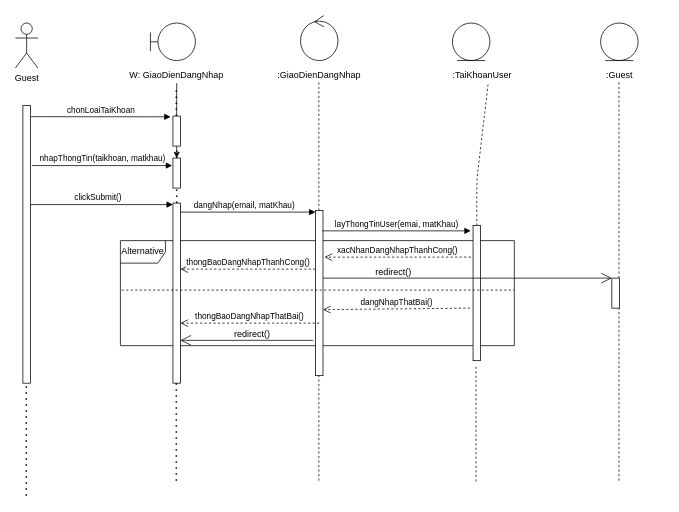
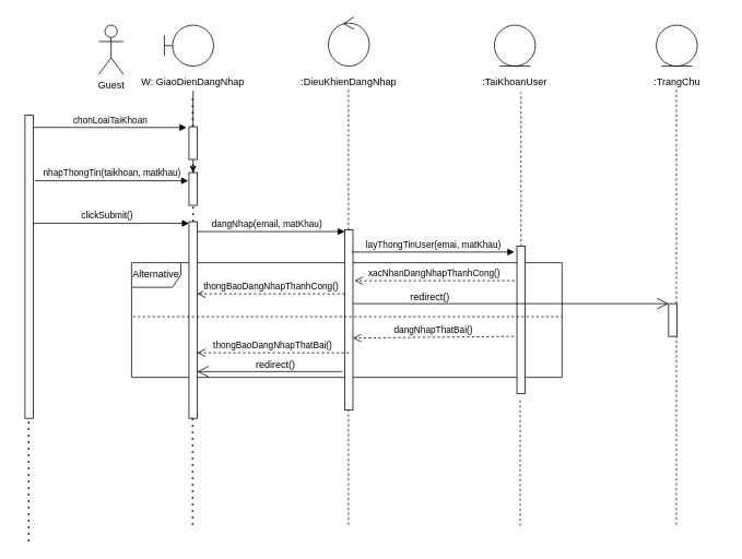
  <mxCell id="0" />
  <mxCell id="1" parent="0" />
  <mxCell id="2" value="Alternative" style="shape=umlFrame;whiteSpace=wrap;html=1;" parent="1" vertex="1"><mxGeometry x="160" y="320" width="525" height="140" as="geometry" /></mxCell>
  <mxCell id="3" value="" style="endArrow=none;dashed=1;html=1;" parent="1" edge="1"><mxGeometry width="50" height="50" relative="1" as="geometry"><mxPoint x="424.5" y="640" as="sourcePoint" /><mxPoint x="424.5" y="109" as="targetPoint" /></mxGeometry></mxCell>
- <mxCell id="4" value="Guest" style="shape=umlActor;verticalLabelPosition=bottom;verticalAlign=top;html=1;outlineConnect=0;" parent="1" vertex="1"><mxGeometry x="20" y="30" width="30" height="60" as="geometry" /></mxCell>
+ <mxCell id="4" value="Guest" style="shape=umlActor;verticalLabelPosition=bottom;verticalAlign=top;html=1;outlineConnect=0;" parent="1" vertex="1"><mxGeometry x="120" y="30" width="30" height="60" as="geometry" /></mxCell>
  <mxCell id="5" value="" style="shape=umlBoundary;whiteSpace=wrap;html=1;" parent="1" vertex="1"><mxGeometry x="200" y="30" width="60" height="50" as="geometry" /></mxCell>
  <mxCell id="6" value="" style="ellipse;shape=umlControl;whiteSpace=wrap;html=1;" parent="1" vertex="1"><mxGeometry x="400" y="20" width="50" height="60" as="geometry" /></mxCell>
  <mxCell id="7" value="" style="ellipse;shape=umlEntity;whiteSpace=wrap;html=1;" parent="1" vertex="1"><mxGeometry x="800" y="30" width="50" height="50" as="geometry" /></mxCell>
  <mxCell id="8" value="" style="endArrow=none;dashed=1;html=1;dashPattern=1 3;strokeWidth=2;" parent="1" source="15" edge="1"><mxGeometry width="50" height="50" relative="1" as="geometry"><mxPoint x="34.5" y="660" as="sourcePoint" /><mxPoint x="34.5" y="140" as="targetPoint" /></mxGeometry></mxCell>
  <mxCell id="9" value="" style="edgeStyle=orthogonalEdgeStyle;rounded=0;orthogonalLoop=1;jettySize=auto;html=1;" edge="1" parent="1" source="10" target="23"><mxGeometry relative="1" as="geometry" /></mxCell>
  <mxCell id="10" value="W: GiaoDienDangNhap" style="text;html=1;strokeColor=none;fillColor=none;align=center;verticalAlign=middle;whiteSpace=wrap;rounded=0;" parent="1" vertex="1"><mxGeometry x="170" y="90" width="130" height="20" as="geometry" /></mxCell>
- <mxCell id="11" value=":GiaoDienDangNhap" style="text;html=1;strokeColor=none;fillColor=none;align=center;verticalAlign=middle;whiteSpace=wrap;rounded=0;" parent="1" vertex="1"><mxGeometry x="360" y="90" width="130" height="20" as="geometry" /></mxCell>
- <mxCell id="12" value=":TaiKhoanUser" style="text;html=1;strokeColor=none;fillColor=none;align=center;verticalAlign=middle;whiteSpace=wrap;rounded=0;" parent="1" vertex="1"><mxGeometry x="585" y="90" width="115" height="20" as="geometry" /></mxCell>
- <mxCell id="13" value=":Guest" style="text;html=1;strokeColor=none;fillColor=none;align=center;verticalAlign=middle;whiteSpace=wrap;rounded=0;" parent="1" vertex="1"><mxGeometry x="767.5" y="90" width="115" height="20" as="geometry" /></mxCell>
+ <mxCell id="11" value=":DieuKhienDangNhap" style="text;html=1;strokeColor=none;fillColor=none;align=center;verticalAlign=middle;whiteSpace=wrap;rounded=0;" parent="1" vertex="1"><mxGeometry x="360" y="90" width="130" height="20" as="geometry" /></mxCell>
+ <mxCell id="12" value=":TaiKhoanUser" style="text;html=1;strokeColor=none;fillColor=none;align=center;verticalAlign=middle;whiteSpace=wrap;rounded=0;" parent="1" vertex="1"><mxGeometry x="570" y="90" width="115" height="20" as="geometry" /></mxCell>
+ <mxCell id="13" value=":TrangChu" style="text;html=1;strokeColor=none;fillColor=none;align=center;verticalAlign=middle;whiteSpace=wrap;rounded=0;" parent="1" vertex="1"><mxGeometry x="767.5" y="90" width="115" height="20" as="geometry" /></mxCell>
  <mxCell id="14" value="" style="html=1;verticalAlign=bottom;endArrow=block;" parent="1" edge="1"><mxGeometry width="80" relative="1" as="geometry"><mxPoint x="240" y="222" as="sourcePoint" /><mxPoint x="240" y="222" as="targetPoint" /></mxGeometry></mxCell>
  <mxCell id="15" value="" style="html=1;points=[];perimeter=orthogonalPerimeter;" parent="1" vertex="1"><mxGeometry x="30" y="140" width="10" height="370" as="geometry" /></mxCell>
  <mxCell id="16" value="" style="endArrow=none;dashed=1;html=1;dashPattern=1 3;strokeWidth=2;" parent="1" target="15" edge="1"><mxGeometry width="50" height="50" relative="1" as="geometry"><mxPoint x="34.5" y="660" as="sourcePoint" /><mxPoint x="34.5" y="140" as="targetPoint" /></mxGeometry></mxCell>
  <mxCell id="17" value="nhapThongTin(taikhoan, matkhau)" style="html=1;verticalAlign=bottom;endArrow=block;" parent="1" edge="1"><mxGeometry width="80" relative="1" as="geometry"><mxPoint x="42" y="220" as="sourcePoint" /><mxPoint x="229" y="220" as="targetPoint" /></mxGeometry></mxCell>
  <mxCell id="18" value="clickSubmit()" style="html=1;verticalAlign=bottom;endArrow=block;" parent="1" edge="1"><mxGeometry x="-0.053" width="80" relative="1" as="geometry"><mxPoint x="40" y="272" as="sourcePoint" /><mxPoint x="230" y="272" as="targetPoint" /><mxPoint as="offset" /></mxGeometry></mxCell>
  <mxCell id="19" value="chonLoaiTaiKhoan" style="html=1;verticalAlign=bottom;endArrow=block;exitX=1.1;exitY=0.04;exitDx=0;exitDy=0;exitPerimeter=0;entryX=-0.3;entryY=0.025;entryDx=0;entryDy=0;entryPerimeter=0;" parent="1" source="15" target="21" edge="1"><mxGeometry width="80" relative="1" as="geometry"><mxPoint x="90" y="160" as="sourcePoint" /><mxPoint x="230" y="160" as="targetPoint" /></mxGeometry></mxCell>
  <mxCell id="20" value="" style="endArrow=none;dashed=1;html=1;dashPattern=1 3;strokeWidth=2;" parent="1" source="21" edge="1"><mxGeometry width="50" height="50" relative="1" as="geometry"><mxPoint x="234.5" y="640" as="sourcePoint" /><mxPoint x="234.5" y="120" as="targetPoint" /></mxGeometry></mxCell>
  <mxCell id="21" value="" style="html=1;points=[];perimeter=orthogonalPerimeter;" parent="1" vertex="1"><mxGeometry x="230" y="154" width="10" height="40" as="geometry" /></mxCell>
  <mxCell id="22" value="" style="endArrow=none;dashed=1;html=1;dashPattern=1 3;strokeWidth=2;" parent="1" source="23" target="21" edge="1"><mxGeometry width="50" height="50" relative="1" as="geometry"><mxPoint x="234.5" y="640" as="sourcePoint" /><mxPoint x="234.5" y="120" as="targetPoint" /></mxGeometry></mxCell>
  <mxCell id="23" value="" style="html=1;points=[];perimeter=orthogonalPerimeter;" parent="1" vertex="1"><mxGeometry x="230" y="210" width="10" height="40" as="geometry" /></mxCell>
  <mxCell id="24" value="" style="endArrow=none;dashed=1;html=1;dashPattern=1 3;strokeWidth=2;" parent="1" source="25" target="23" edge="1"><mxGeometry width="50" height="50" relative="1" as="geometry"><mxPoint x="234.5" y="640" as="sourcePoint" /><mxPoint x="234.5" y="200" as="targetPoint" /></mxGeometry></mxCell>
  <mxCell id="25" value="" style="html=1;points=[];perimeter=orthogonalPerimeter;" parent="1" vertex="1"><mxGeometry x="230" y="270" width="10" height="240" as="geometry" /></mxCell>
  <mxCell id="26" value="" style="endArrow=none;dashed=1;html=1;dashPattern=1 3;strokeWidth=2;" parent="1" target="25" edge="1"><mxGeometry width="50" height="50" relative="1" as="geometry"><mxPoint x="234.5" y="640" as="sourcePoint" /><mxPoint x="234.5" y="250" as="targetPoint" /></mxGeometry></mxCell>
  <mxCell id="27" value="dangNhap(email, matKhau)" style="html=1;verticalAlign=bottom;endArrow=block;" parent="1" edge="1"><mxGeometry x="-0.053" width="80" relative="1" as="geometry"><mxPoint x="240" y="282" as="sourcePoint" /><mxPoint x="420" y="282" as="targetPoint" /><mxPoint as="offset" /></mxGeometry></mxCell>
  <mxCell id="28" value="" style="html=1;points=[];perimeter=orthogonalPerimeter;" parent="1" vertex="1"><mxGeometry x="420" y="280" width="10" height="220" as="geometry" /></mxCell>
  <mxCell id="29" value="" style="endArrow=none;dashed=1;html=1;entryX=0.565;entryY=1.1;entryDx=0;entryDy=0;entryPerimeter=0;" parent="1" source="33" target="12" edge="1"><mxGeometry width="50" height="50" relative="1" as="geometry"><mxPoint x="640" y="641" as="sourcePoint" /><mxPoint x="630" y="100" as="targetPoint" /><Array as="points"><mxPoint x="635" y="240" /></Array></mxGeometry></mxCell>
  <mxCell id="30" value="" style="endArrow=none;dashed=1;html=1;" parent="1" edge="1"><mxGeometry width="50" height="50" relative="1" as="geometry"><mxPoint x="824.5" y="640" as="sourcePoint" /><mxPoint x="824.5" y="109" as="targetPoint" /></mxGeometry></mxCell>
  <mxCell id="31" value="layThongTinUser(emai, matKhau)" style="html=1;verticalAlign=bottom;endArrow=block;" parent="1" edge="1"><mxGeometry relative="1" as="geometry"><mxPoint x="429" y="307" as="sourcePoint" /><mxPoint x="627" y="307" as="targetPoint" /></mxGeometry></mxCell>
  <mxCell id="32" value="xacNhanDangNhapThanhCong()" style="html=1;verticalAlign=bottom;endArrow=open;dashed=1;endSize=8;exitX=-0.3;exitY=0.233;exitDx=0;exitDy=0;exitPerimeter=0;entryX=1.2;entryY=0.282;entryDx=0;entryDy=0;entryPerimeter=0;" parent="1" source="33" target="28" edge="1"><mxGeometry relative="1" as="geometry"><mxPoint x="432" y="377" as="targetPoint" /></mxGeometry></mxCell>
  <mxCell id="33" value="" style="html=1;points=[];perimeter=orthogonalPerimeter;" parent="1" vertex="1"><mxGeometry x="630" y="300" width="10" height="180" as="geometry" /></mxCell>
  <mxCell id="34" value="" style="endArrow=none;dashed=1;html=1;entryX=0.4;entryY=1.038;entryDx=0;entryDy=0;entryPerimeter=0;" parent="1" target="33" edge="1"><mxGeometry width="50" height="50" relative="1" as="geometry"><mxPoint x="634" y="641" as="sourcePoint" /><mxPoint x="640" y="110" as="targetPoint" /></mxGeometry></mxCell>
  <mxCell id="35" value="" style="endArrow=none;dashed=1;html=1;exitX=0.003;exitY=0.471;exitDx=0;exitDy=0;exitPerimeter=0;entryX=1;entryY=0.471;entryDx=0;entryDy=0;entryPerimeter=0;" parent="1" source="2" target="2" edge="1"><mxGeometry width="50" height="50" relative="1" as="geometry"><mxPoint x="331" y="390" as="sourcePoint" /><mxPoint x="670" y="375" as="targetPoint" /></mxGeometry></mxCell>
  <mxCell id="36" value="thongBaoDangNhapThanhCong()" style="html=1;verticalAlign=bottom;endArrow=open;dashed=1;endSize=8;exitX=0;exitY=0.95;" parent="1" edge="1"><mxGeometry relative="1" as="geometry"><mxPoint x="240" y="358" as="targetPoint" /><mxPoint x="420" y="358" as="sourcePoint" /></mxGeometry></mxCell>
  <mxCell id="37" value="dangNhapThatBai()" style="html=1;verticalAlign=bottom;endArrow=open;dashed=1;endSize=8;exitX=-0.4;exitY=0.611;exitDx=0;exitDy=0;exitPerimeter=0;" parent="1" source="33" edge="1"><mxGeometry relative="1" as="geometry"><mxPoint x="430" y="412" as="targetPoint" /><mxPoint x="626" y="400" as="sourcePoint" /></mxGeometry></mxCell>
  <mxCell id="38" value="thongBaoDangNhapThatBai()" style="html=1;verticalAlign=bottom;endArrow=open;dashed=1;endSize=8;entryX=1.1;entryY=0.505;entryDx=0;entryDy=0;entryPerimeter=0;" parent="1" edge="1"><mxGeometry relative="1" as="geometry"><mxPoint x="240" y="430" as="targetPoint" /><mxPoint x="425" y="430" as="sourcePoint" /></mxGeometry></mxCell>
  <mxCell id="39" value="" style="endArrow=open;endFill=1;endSize=12;html=1;" parent="1" target="41" edge="1"><mxGeometry width="160" relative="1" as="geometry"><mxPoint x="430" y="370" as="sourcePoint" /><mxPoint x="820" y="370" as="targetPoint" /></mxGeometry></mxCell>
  <mxCell id="40" value="redirect()" style="text;html=1;strokeColor=none;fillColor=none;align=center;verticalAlign=middle;whiteSpace=wrap;rounded=0;" parent="1" vertex="1"><mxGeometry x="504" y="354" width="40" height="16" as="geometry" /></mxCell>
  <mxCell id="41" value="" style="html=1;points=[];perimeter=orthogonalPerimeter;" parent="1" vertex="1"><mxGeometry x="815" y="370" width="10" height="40" as="geometry" /></mxCell>
  <mxCell id="42" value="" style="endArrow=open;endFill=1;endSize=12;html=1;exitX=-0.3;exitY=0.786;exitDx=0;exitDy=0;exitPerimeter=0;" parent="1" source="28" target="25" edge="1"><mxGeometry width="160" relative="1" as="geometry"><mxPoint x="440" y="380" as="sourcePoint" /><mxPoint x="825" y="380" as="targetPoint" /></mxGeometry></mxCell>
  <mxCell id="43" value="redirect()" style="text;html=1;strokeColor=none;fillColor=none;align=center;verticalAlign=middle;whiteSpace=wrap;rounded=0;" parent="1" vertex="1"><mxGeometry x="316" y="436" width="40" height="17" as="geometry" /></mxCell>
  <mxCell id="44" value="" style="ellipse;shape=umlEntity;whiteSpace=wrap;html=1;" parent="1" vertex="1"><mxGeometry x="602.5" y="30" width="50" height="50" as="geometry" /></mxCell>
